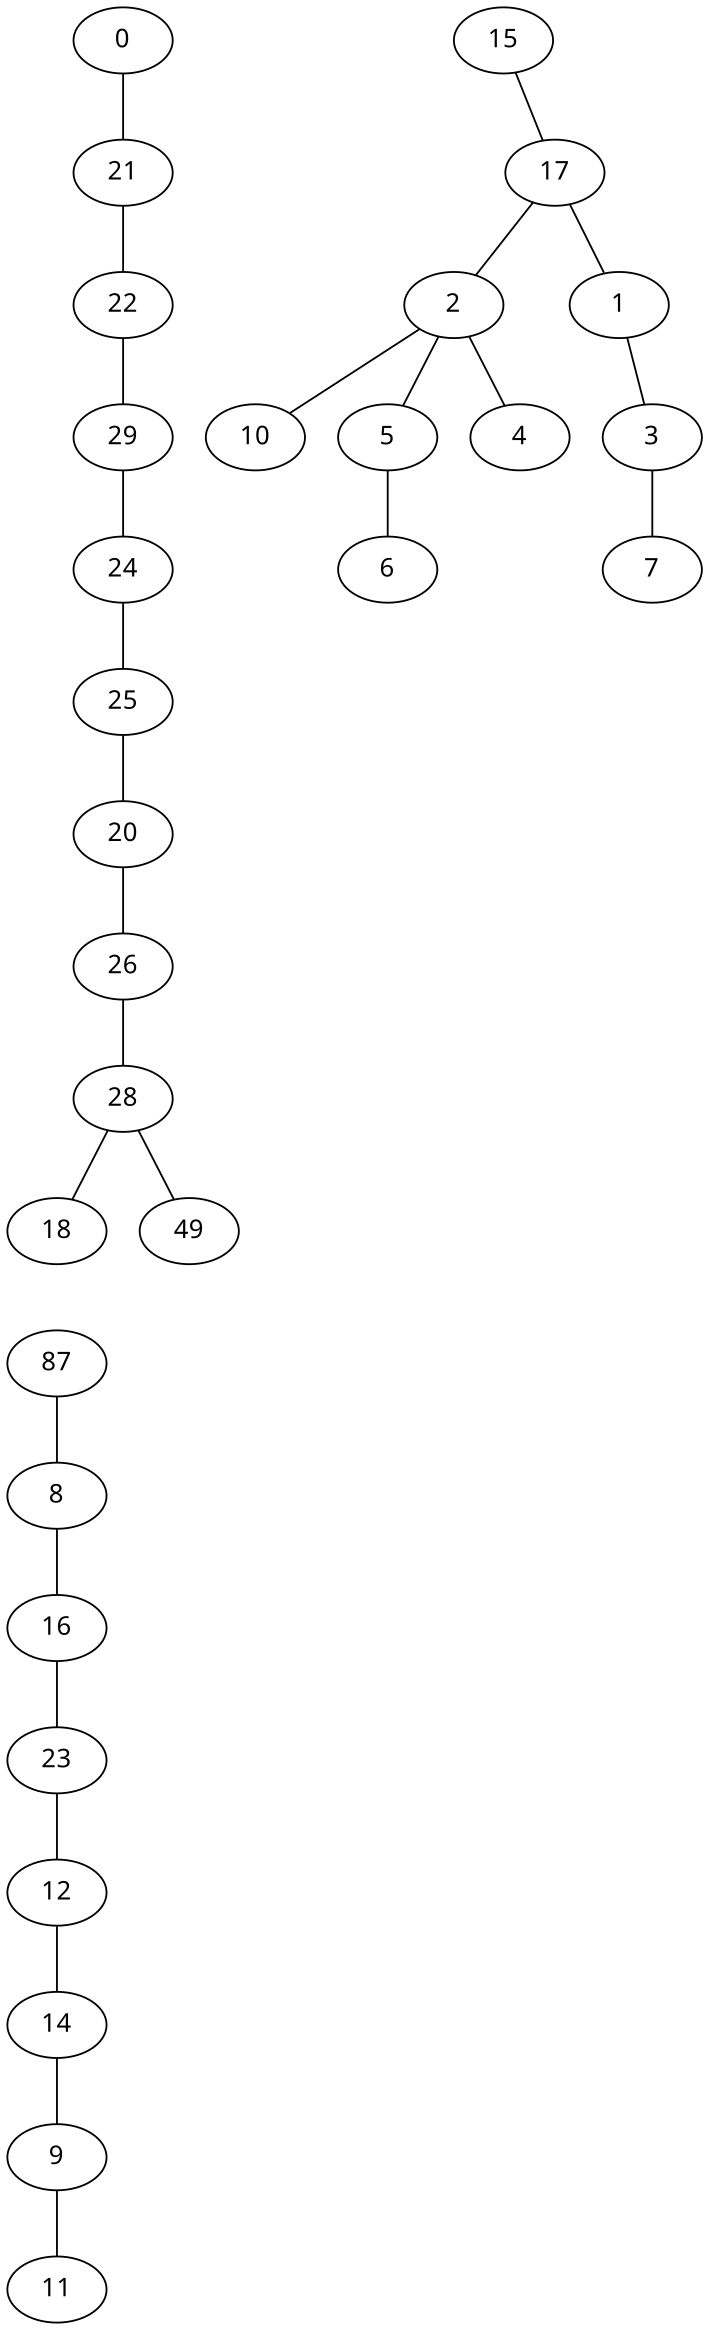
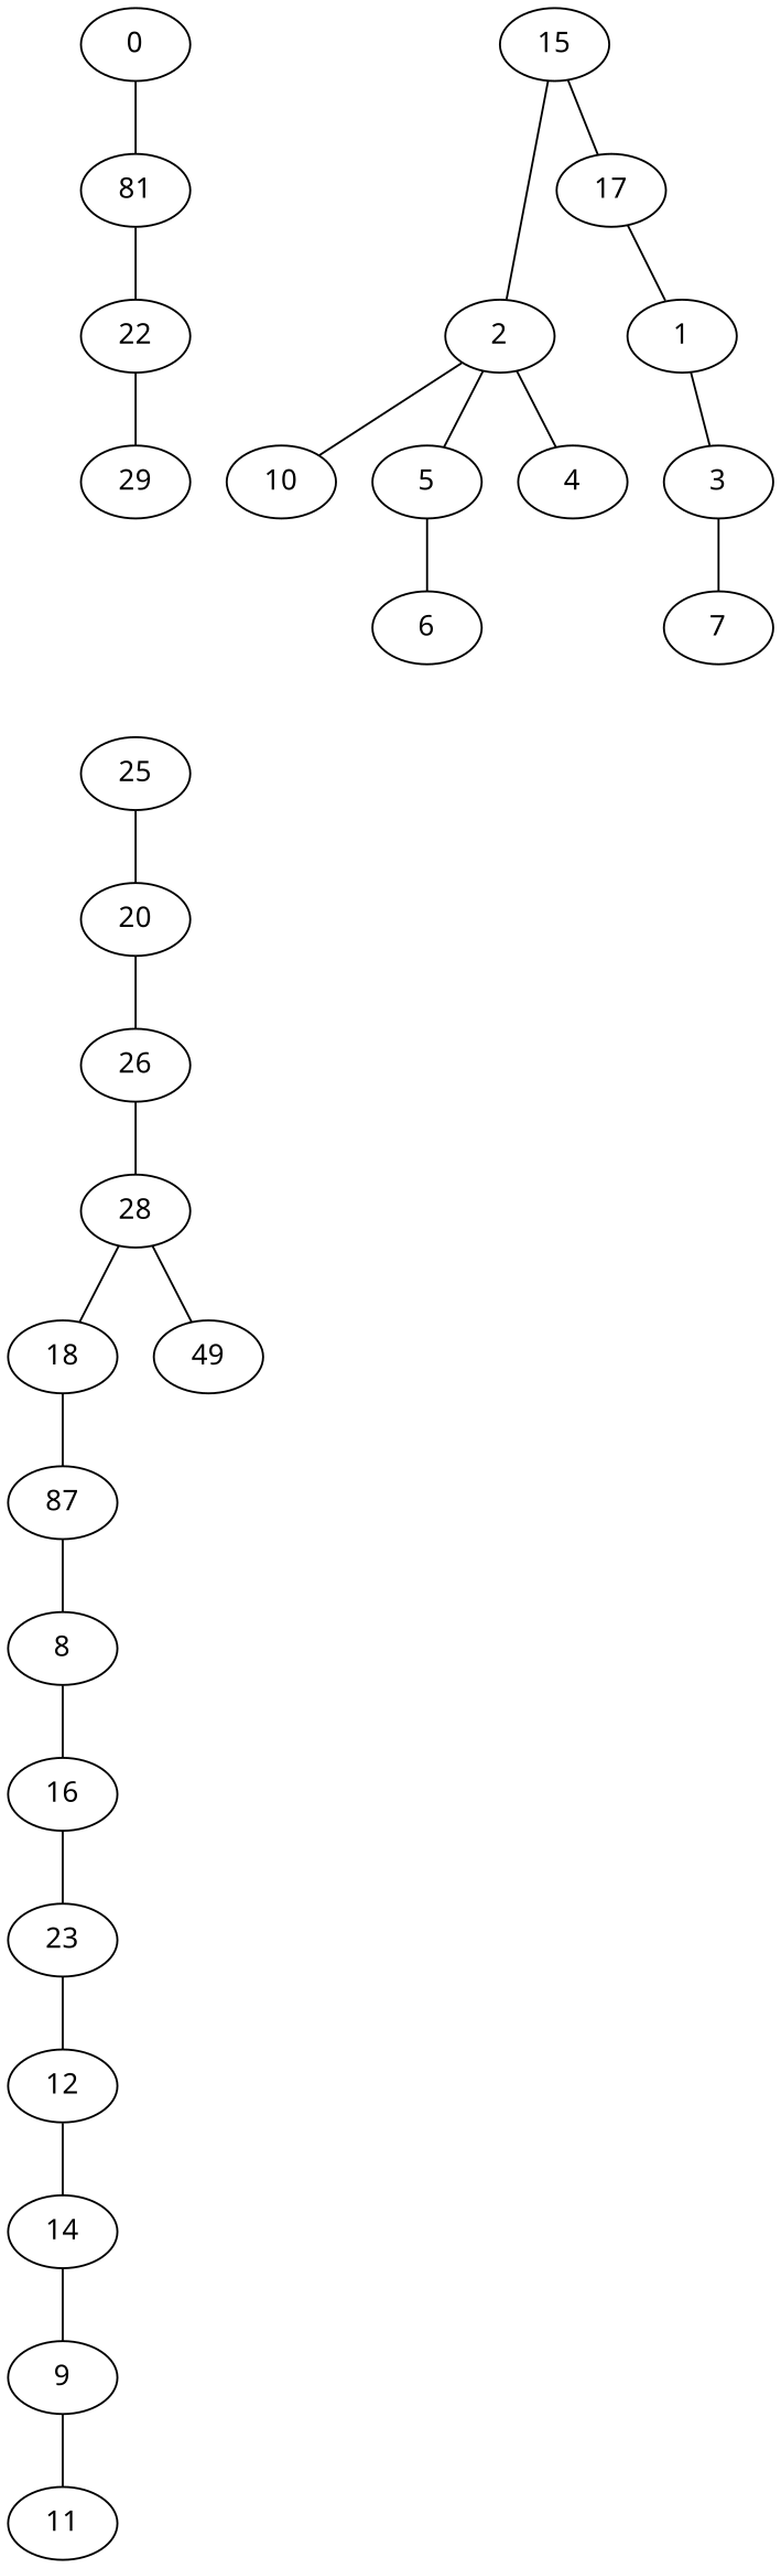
  graph {
    fontname="Noto Sans"
    node [fontname="Noto Sans"]
    edge [fontname="Noto Sans"]
    0
-   21
+   21 [label=81]
    22
    29
-   24
    25
    20
    26
    28
    18
    n11 [label=49]
    n12 [label=87]
    8
    16
    23
    12
    14
    9
    11
    15
    17
    2
    1
    10
    5
    4
    3
    7
    6
    0 -- 21
    21 -- 22
    22 -- 29
-   29 -- 24
-   24 -- 25
    25 -- 20
    20 -- 26
    26 -- 28
    28 -- 18
    28 -- n11
+   18 -- n12
    n12 -- 8
    8 -- 16
    16 -- 23
    23 -- 12
    12 -- 14
    14 -- 9
    9 -- 11
    15 -- 17
-   17 -- 2
+   15 -- 2
    17 -- 1
    2 -- 10
    2 -- 5
    2 -- 4
    1 -- 3
    5 -- 6
    3 -- 7
  }
